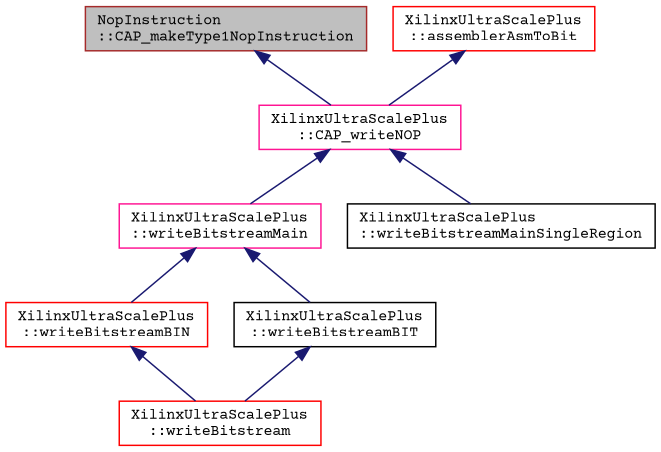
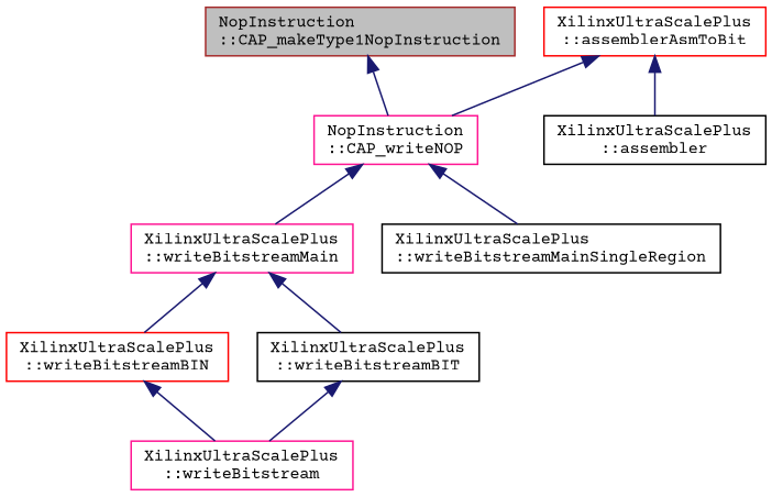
  digraph {
    fontname="Courier Prime"
    rankdir=TB
    node [color=black fillcolor=white fontname="Courier Prime" fontsize=10 shape=record style=filled]
    edge [color=midnightblue dir=back fontname="Courier Prime" fontsize=10 labelfontname=Helvetica labelfontsize=10 style=solid]
    n1 [color=brown fillcolor=grey75 fontcolor=black height=0.2 label="NopInstruction\l::CAP_makeType1NopInstruction" width=0.4]
-   n2 [color=deeppink height=0.2 label="XilinxUltraScalePlus\l::CAP_writeNOP" width=0.4]
+   n2 [color=deeppink height=0.2 label="NopInstruction\l::CAP_writeNOP" width=0.4]
    n3 [color=deeppink height=0.2 label="XilinxUltraScalePlus\l::writeBitstreamMain" width=0.4]
    n4 [height=0.2 label="XilinxUltraScalePlus\l::writeBitstreamMainSingleRegion" width=0.4]
    n5 [color=red height=0.2 label="XilinxUltraScalePlus\l::assemblerAsmToBit" width=0.4]
+   n6 [height=0.2 label="XilinxUltraScalePlus\l::assembler" width=0.4]
    n7 [color=red height=0.2 label="XilinxUltraScalePlus\l::writeBitstreamBIN" width=0.4]
    n8 [height=0.2 label="XilinxUltraScalePlus\l::writeBitstreamBIT" width=0.4]
-   n9 [color=red height=0.2 label="XilinxUltraScalePlus\l::writeBitstream" width=0.4]
+   n9 [color=deeppink height=0.2 label="XilinxUltraScalePlus\l::writeBitstream" width=0.4]
    n1 -> n2
    n2 -> n3
    n2 -> n4
    n3 -> n7
    n3 -> n8
    n5 -> n2
+   n5 -> n6
    n7 -> n9
    n8 -> n9
  }
